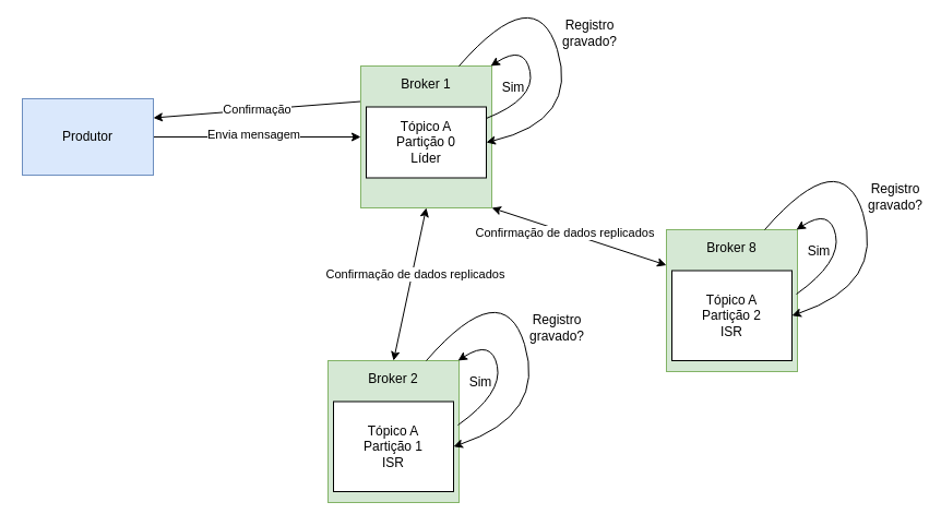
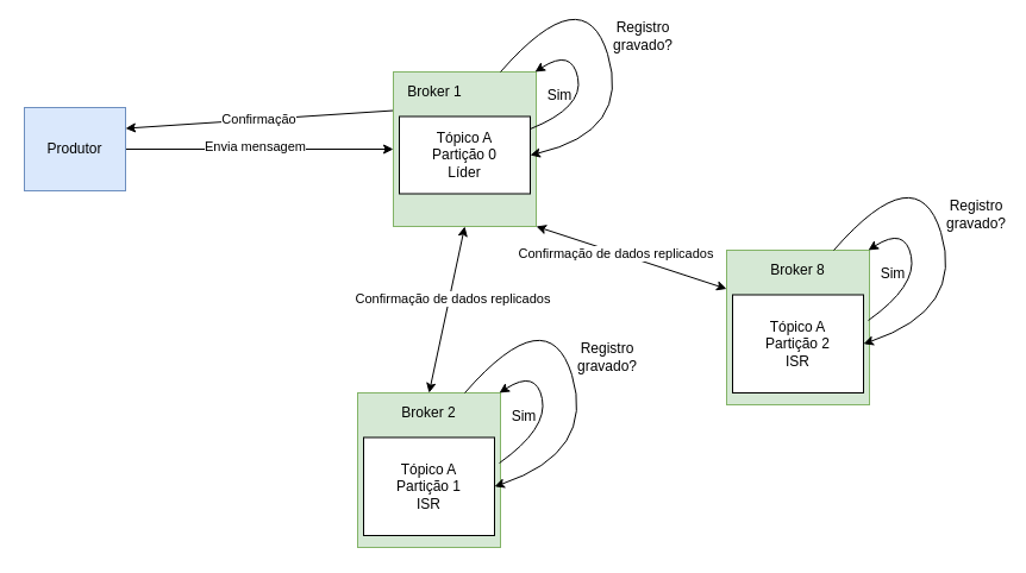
  <mxCell id="0" />
  <mxCell id="1" parent="0" />
  <mxCell id="2" style="edgeStyle=orthogonalEdgeStyle;rounded=0;orthogonalLoop=1;jettySize=auto;html=1;entryX=0;entryY=0.5;entryDx=0;entryDy=0;" parent="1" source="4" target="8" edge="1"><mxGeometry relative="1" as="geometry" /></mxCell>
  <mxCell id="3" value="Envia mensagem" style="edgeLabel;html=1;align=center;verticalAlign=middle;resizable=0;points=[];" parent="2" vertex="1" connectable="0"><mxGeometry x="-0.042" y="3" relative="1" as="geometry"><mxPoint as="offset" /></mxGeometry></mxCell>
- <mxCell id="4" value="Produtor" style="rounded=0;whiteSpace=wrap;html=1;fillColor=#dae8fc;strokeColor=#6c8ebf;" parent="1" vertex="1"><mxGeometry x="20" y="90" width="120" height="70" as="geometry" /></mxCell>
+ <mxCell id="4" value="Produtor" style="rounded=0;whiteSpace=wrap;html=1;fillColor=#dae8fc;strokeColor=#6c8ebf;" parent="1" vertex="1"><mxGeometry x="20" y="90" width="85" height="70" as="geometry" /></mxCell>
  <mxCell id="5" value="Confirmação" style="endArrow=classic;html=1;exitX=0;exitY=0.25;exitDx=0;exitDy=0;entryX=1;entryY=0.25;entryDx=0;entryDy=0;" edge="1" parent="1" source="8" target="4"><mxGeometry width="50" height="50" relative="1" as="geometry"><mxPoint x="180" y="70" as="sourcePoint" /><mxPoint x="230" as="targetPoint" y="20" /></mxGeometry></mxCell>
  <mxCell id="6" value="" style="group" vertex="1" connectable="0" parent="1"><mxGeometry x="330" width="230" height="170" as="geometry" y="20" /></mxCell>
  <mxCell id="7" value="" style="group" parent="6" vertex="1" connectable="0"><mxGeometry y="40" width="120" height="130" as="geometry" /></mxCell>
  <mxCell id="8" value="" style="rounded=0;whiteSpace=wrap;html=1;fillColor=#d5e8d4;strokeColor=#82b366;" parent="7" vertex="1"><mxGeometry width="120" height="130" as="geometry" /></mxCell>
  <mxCell id="9" value="Tópico A&lt;br&gt;Partição 0&lt;br&gt;Líder" style="rounded=0;whiteSpace=wrap;html=1;" parent="7" vertex="1"><mxGeometry x="5" y="37.5" width="110" height="65" as="geometry" /></mxCell>
- <mxCell id="10" value="Broker 1" style="text;html=1;strokeColor=none;fillColor=none;align=center;verticalAlign=middle;whiteSpace=wrap;rounded=0;" parent="7" vertex="1"><mxGeometry x="35" y="7" width="50" height="20" as="geometry" /></mxCell>
+ <mxCell id="10" value="Broker 1" style="text;html=1;strokeColor=none;fillColor=none;align=center;verticalAlign=middle;whiteSpace=wrap;rounded=0;" parent="7" vertex="1"><mxGeometry x="10" y="7" width="50" height="20" as="geometry" /></mxCell>
  <mxCell id="11" value="" style="curved=1;endArrow=classic;html=1;exitX=0.75;exitY=0;exitDx=0;exitDy=0;entryX=1;entryY=0.5;entryDx=0;entryDy=0;" edge="1" parent="7" source="8" target="9"><mxGeometry width="50" height="50" relative="1" as="geometry"><mxPoint x="150" y="50" as="sourcePoint" /><mxPoint x="200" as="targetPoint" /><Array as="points"><mxPoint x="160" y="-80" /><mxPoint x="200" y="50" /></Array></mxGeometry></mxCell>
  <mxCell id="12" value="" style="curved=1;endArrow=classic;html=1;entryX=0.992;entryY=0;entryDx=0;entryDy=0;entryPerimeter=0;" edge="1" parent="7" source="9" target="8"><mxGeometry width="50" height="50" relative="1" as="geometry"><mxPoint x="119" y="65" as="sourcePoint" /><mxPoint x="190" y="100" as="targetPoint" /><Array as="points"><mxPoint x="160" y="30" /><mxPoint x="150" y="-20" /></Array></mxGeometry></mxCell>
  <mxCell id="13" value="Registro gravado?" style="text;html=1;strokeColor=none;fillColor=none;align=center;verticalAlign=middle;whiteSpace=wrap;rounded=0;" vertex="1" parent="6"><mxGeometry x="190" width="40" height="20" as="geometry" /></mxCell>
  <mxCell id="14" value="Sim" style="text;html=1;strokeColor=none;fillColor=none;align=center;verticalAlign=middle;whiteSpace=wrap;rounded=0;" vertex="1" parent="6"><mxGeometry x="120" y="50" width="40" height="20" as="geometry" /></mxCell>
  <mxCell id="15" value="" style="group" vertex="1" connectable="0" parent="1"><mxGeometry x="610" y="170" width="230" height="170" as="geometry" /></mxCell>
  <mxCell id="16" value="" style="group" vertex="1" connectable="0" parent="15"><mxGeometry y="40" width="120" height="130" as="geometry" /></mxCell>
  <mxCell id="17" value="" style="rounded=0;whiteSpace=wrap;html=1;fillColor=#d5e8d4;strokeColor=#82b366;" vertex="1" parent="16"><mxGeometry width="120" height="130" as="geometry" /></mxCell>
  <mxCell id="18" value="Tópico A&lt;br&gt;Partição 2&lt;br&gt;ISR" style="rounded=0;whiteSpace=wrap;html=1;" vertex="1" parent="16"><mxGeometry x="5" y="37.5" width="110" height="82.5" as="geometry" /></mxCell>
  <mxCell id="19" value="Broker 8" style="text;html=1;strokeColor=none;fillColor=none;align=center;verticalAlign=middle;whiteSpace=wrap;rounded=0;" vertex="1" parent="16"><mxGeometry x="35" y="7" width="50" height="20" as="geometry" /></mxCell>
  <mxCell id="20" value="" style="curved=1;endArrow=classic;html=1;exitX=0.75;exitY=0;exitDx=0;exitDy=0;entryX=1;entryY=0.5;entryDx=0;entryDy=0;" edge="1" parent="16" source="17" target="18"><mxGeometry width="50" height="50" relative="1" as="geometry"><mxPoint x="150" y="50" as="sourcePoint" /><mxPoint x="200" as="targetPoint" /><Array as="points"><mxPoint x="160" y="-80" /><mxPoint x="200" y="50" /></Array></mxGeometry></mxCell>
  <mxCell id="21" value="" style="curved=1;endArrow=classic;html=1;exitX=0.992;exitY=0.454;exitDx=0;exitDy=0;exitPerimeter=0;entryX=0.992;entryY=0;entryDx=0;entryDy=0;entryPerimeter=0;" edge="1" parent="16" source="17" target="17"><mxGeometry width="50" height="50" relative="1" as="geometry"><mxPoint x="140" y="150" as="sourcePoint" /><mxPoint x="190" y="100" as="targetPoint" /><Array as="points"><mxPoint x="160" y="30" /><mxPoint x="150" y="-20" /></Array></mxGeometry></mxCell>
  <mxCell id="22" value="Registro gravado?" style="text;html=1;strokeColor=none;fillColor=none;align=center;verticalAlign=middle;whiteSpace=wrap;rounded=0;" vertex="1" parent="15"><mxGeometry x="190" width="40" height="20" as="geometry" /></mxCell>
  <mxCell id="23" value="Sim" style="text;html=1;strokeColor=none;fillColor=none;align=center;verticalAlign=middle;whiteSpace=wrap;rounded=0;" vertex="1" parent="15"><mxGeometry x="120" y="50" width="40" height="20" as="geometry" /></mxCell>
  <mxCell id="24" value="" style="group" vertex="1" connectable="0" parent="1"><mxGeometry x="300" y="290" width="230" height="170" as="geometry" /></mxCell>
  <mxCell id="25" value="" style="group" vertex="1" connectable="0" parent="24"><mxGeometry y="40" width="120" height="130" as="geometry" /></mxCell>
  <mxCell id="26" value="" style="rounded=0;whiteSpace=wrap;html=1;fillColor=#d5e8d4;strokeColor=#82b366;" vertex="1" parent="25"><mxGeometry width="120" height="130" as="geometry" /></mxCell>
  <mxCell id="27" value="Tópico A&lt;br&gt;Partição 1&lt;br&gt;ISR" style="rounded=0;whiteSpace=wrap;html=1;" vertex="1" parent="25"><mxGeometry x="5" y="37.5" width="110" height="82.5" as="geometry" /></mxCell>
  <mxCell id="28" value="Broker 2" style="text;html=1;strokeColor=none;fillColor=none;align=center;verticalAlign=middle;whiteSpace=wrap;rounded=0;" vertex="1" parent="25"><mxGeometry x="35" y="7" width="50" height="20" as="geometry" /></mxCell>
  <mxCell id="29" value="" style="curved=1;endArrow=classic;html=1;exitX=0.75;exitY=0;exitDx=0;exitDy=0;entryX=1;entryY=0.5;entryDx=0;entryDy=0;" edge="1" parent="25" source="26" target="27"><mxGeometry width="50" height="50" relative="1" as="geometry"><mxPoint x="150" y="50" as="sourcePoint" /><mxPoint x="200" as="targetPoint" /><Array as="points"><mxPoint x="160" y="-80" /><mxPoint x="200" y="50" /></Array></mxGeometry></mxCell>
  <mxCell id="30" value="" style="curved=1;endArrow=classic;html=1;exitX=0.992;exitY=0.454;exitDx=0;exitDy=0;exitPerimeter=0;entryX=0.992;entryY=0;entryDx=0;entryDy=0;entryPerimeter=0;" edge="1" parent="25" source="26" target="26"><mxGeometry width="50" height="50" relative="1" as="geometry"><mxPoint x="140" y="150" as="sourcePoint" /><mxPoint x="190" y="100" as="targetPoint" /><Array as="points"><mxPoint x="160" y="30" /><mxPoint x="150" y="-20" /></Array></mxGeometry></mxCell>
  <mxCell id="31" value="Registro gravado?" style="text;html=1;strokeColor=none;fillColor=none;align=center;verticalAlign=middle;whiteSpace=wrap;rounded=0;" vertex="1" parent="24"><mxGeometry x="190" width="40" height="20" as="geometry" /></mxCell>
  <mxCell id="32" value="Sim" style="text;html=1;strokeColor=none;fillColor=none;align=center;verticalAlign=middle;whiteSpace=wrap;rounded=0;" vertex="1" parent="24"><mxGeometry x="120" y="50" width="40" height="20" as="geometry" /></mxCell>
  <mxCell id="33" value="" style="endArrow=classic;startArrow=classic;html=1;entryX=0.5;entryY=1;entryDx=0;entryDy=0;exitX=0.5;exitY=0;exitDx=0;exitDy=0;" edge="1" parent="1" source="26" target="8"><mxGeometry width="50" height="50" relative="1" as="geometry"><mxPoint x="310" y="280" as="sourcePoint" /><mxPoint x="360" y="230" as="targetPoint" /></mxGeometry></mxCell>
  <mxCell id="34" value="Confirmação de dados replicados" style="edgeLabel;html=1;align=center;verticalAlign=middle;resizable=0;points=[];" vertex="1" connectable="0" parent="33"><mxGeometry x="0.148" y="-2" relative="1" as="geometry"><mxPoint as="offset" /></mxGeometry></mxCell>
  <mxCell id="35" value="" style="endArrow=classic;startArrow=classic;html=1;entryX=1;entryY=1;entryDx=0;entryDy=0;exitX=0;exitY=0.25;exitDx=0;exitDy=0;" edge="1" parent="1" source="17" target="8"><mxGeometry width="50" height="50" relative="1" as="geometry"><mxPoint x="480" y="250" as="sourcePoint" /><mxPoint x="530" y="200" as="targetPoint" /></mxGeometry></mxCell>
  <mxCell id="36" value="Confirmação de dados replicados" style="edgeLabel;html=1;align=center;verticalAlign=middle;resizable=0;points=[];" vertex="1" connectable="0" parent="35"><mxGeometry x="0.163" y="1" relative="1" as="geometry"><mxPoint as="offset" /></mxGeometry></mxCell>
